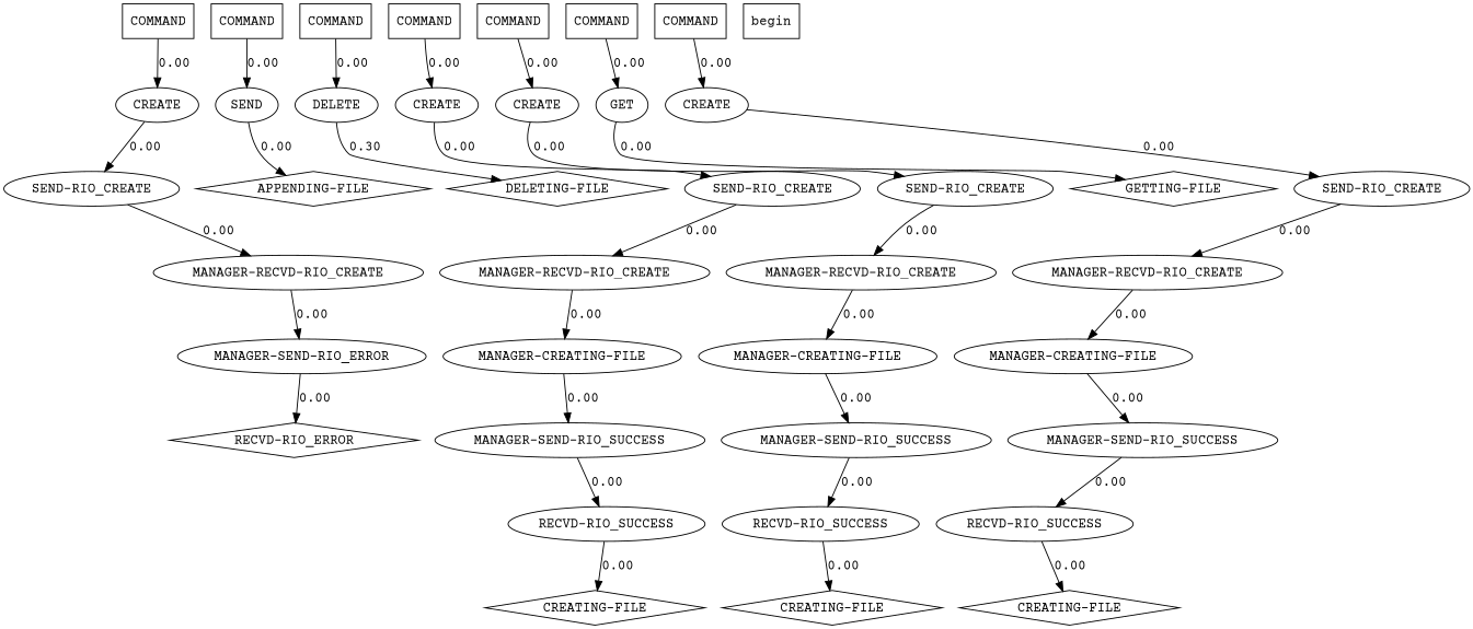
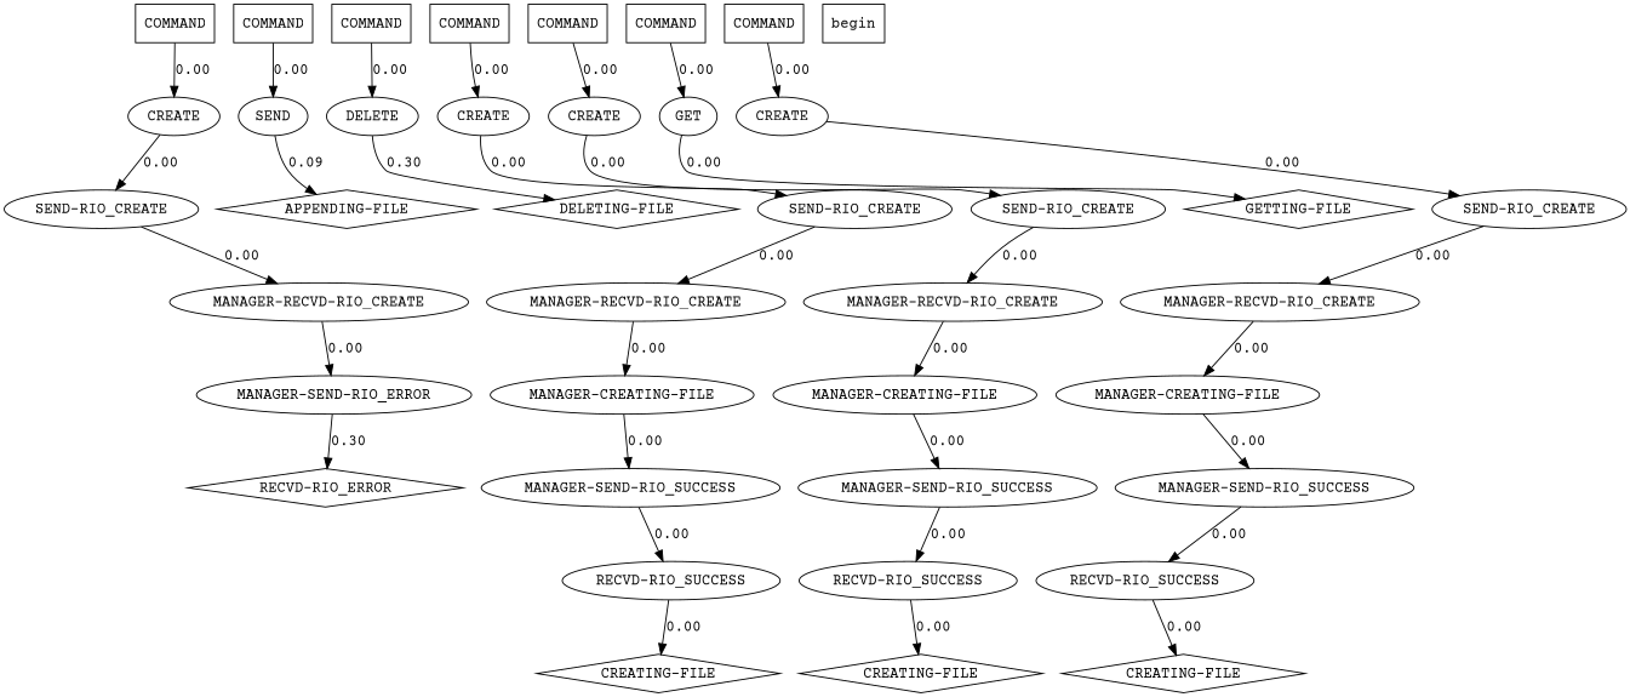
  digraph {
    fontname="Courier Prime"
    node [fontname="Courier Prime"]
    edge [fontname="Courier Prime" weight=0.00]
    n1 [label=COMMAND shape=box]
    n2 [label=CREATE]
    n3 [label="SEND-RIO_CREATE"]
    n4 [label=COMMAND shape=box]
    n5 [label=SEND]
    n6 [label="APPENDING-FILE" shape=diamond]
    n7 [label=COMMAND shape=box]
    n8 [label=DELETE]
    n9 [label="DELETING-FILE" shape=diamond]
    n10 [label=COMMAND shape=box]
    n11 [label=CREATE]
    n12 [label="SEND-RIO_CREATE"]
    n13 [label=COMMAND shape=box]
    n14 [label=CREATE]
    n15 [label="SEND-RIO_CREATE"]
    n16 [label=COMMAND shape=box]
    n17 [label=GET]
    n18 [label="GETTING-FILE" shape=diamond]
    n19 [label=COMMAND shape=box]
    n20 [label=CREATE]
    n21 [label="SEND-RIO_CREATE"]
    n22 [label=begin shape=box]
    n23 [label="MANAGER-RECVD-RIO_CREATE"]
    n24 [label="MANAGER-RECVD-RIO_CREATE"]
    n25 [label="MANAGER-RECVD-RIO_CREATE"]
    n26 [label="MANAGER-RECVD-RIO_CREATE"]
    n27 [label="MANAGER-SEND-RIO_ERROR"]
    n28 [label="MANAGER-CREATING-FILE"]
    n29 [label="MANAGER-CREATING-FILE"]
    n30 [label="MANAGER-CREATING-FILE"]
    n31 [label="RECVD-RIO_ERROR" shape=diamond]
    n32 [label="MANAGER-SEND-RIO_SUCCESS"]
    n33 [label="MANAGER-SEND-RIO_SUCCESS"]
    n34 [label="MANAGER-SEND-RIO_SUCCESS"]
    n35 [label="RECVD-RIO_SUCCESS"]
    n36 [label="RECVD-RIO_SUCCESS"]
    n37 [label="RECVD-RIO_SUCCESS"]
    n38 [label="CREATING-FILE" shape=diamond]
    n39 [label="CREATING-FILE" shape=diamond]
    n40 [label="CREATING-FILE" shape=diamond]
    n1 -> n2 [label=0.00]
    n2 -> n3 [label=0.00]
    n3 -> n23 [label=0.00]
    n4 -> n5 [label=0.00]
-   n5 -> n6 [label=0.00]
+   n5 -> n6 [label=0.09]
    n7 -> n8 [label=0.00]
    n8 -> n9 [label=0.30]
    n10 -> n11 [label=0.00]
    n11 -> n12 [label=0.00]
    n12 -> n24 [label=0.00]
    n13 -> n14 [label=0.00]
    n14 -> n15 [label=0.00]
    n15 -> n25 [label=0.00]
    n16 -> n17 [label=0.00]
    n17 -> n18 [label=0.00]
    n19 -> n20 [label=0.00]
    n20 -> n21 [label=0.00]
    n21 -> n26 [label=0.00]
    n23 -> n27 [label=0.00]
    n24 -> n28 [label=0.00]
    n25 -> n29 [label=0.00]
    n26 -> n30 [label=0.00]
-   n27 -> n31 [label=0.00]
+   n27 -> n31 [label=0.30]
    n28 -> n32 [label=0.00]
    n29 -> n33 [label=0.00]
    n30 -> n34 [label=0.00]
    n32 -> n35 [label=0.00]
    n33 -> n36 [label=0.00]
    n34 -> n37 [label=0.00]
    n35 -> n38 [label=0.00]
    n36 -> n39 [label=0.00]
    n37 -> n40 [label=0.00]
  }
